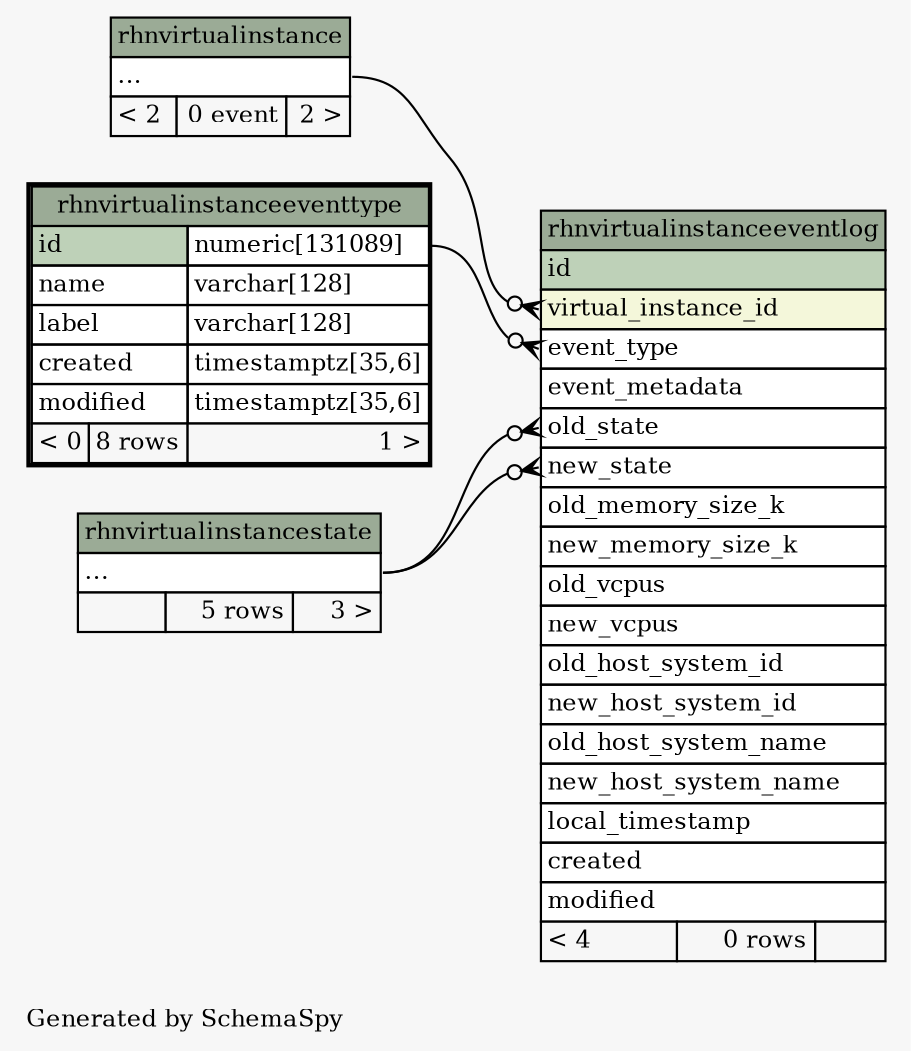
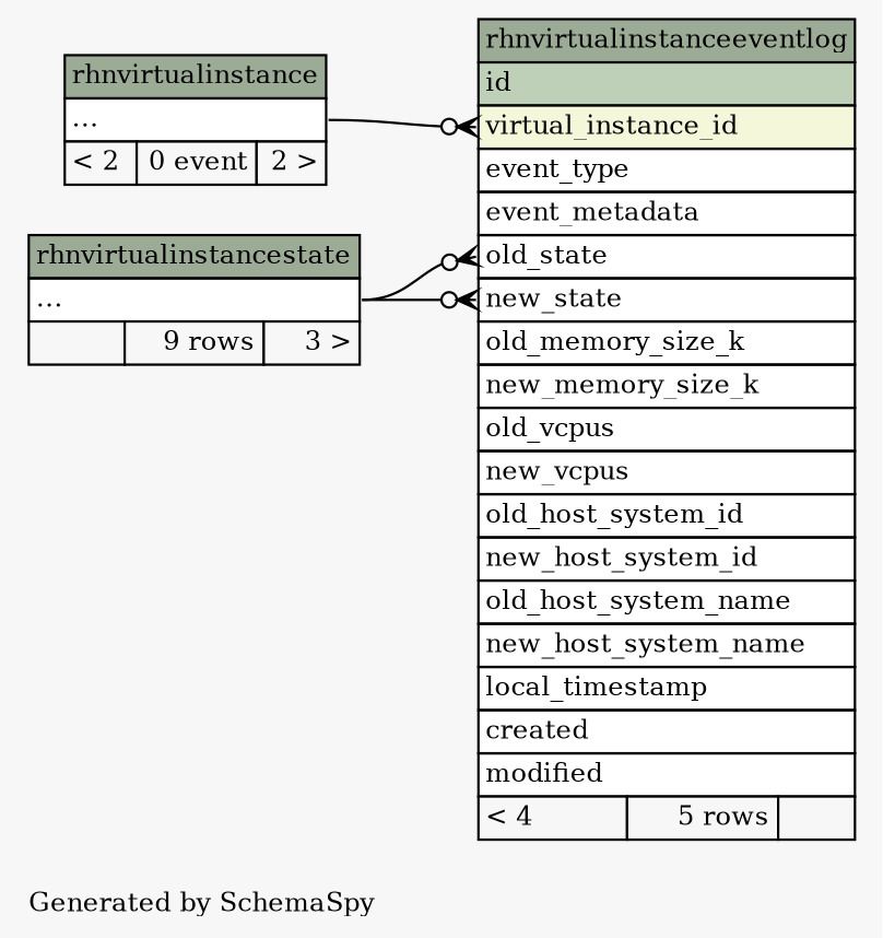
  digraph {
    bgcolor="#f7f7f7"
    fontname="DejaVu Serif"
    fontsize=11
    label="\nGenerated by SchemaSpy"
    labeljust=l
    nodesep=0.18
    rankdir=RL
    ranksep=0.46
    node [fontname="DejaVu Serif" fontsize=11 shape=plaintext]
    edge [arrowhead=none arrowsize=0.8 arrowtail=crowodot dir=back fontname="DejaVu Serif" headport="elipses:e"]
-   n1 [label=<     <TABLE BORDER="0" CELLBORDER="1" CELLSPACING="0" BGCOLOR="#ffffff">       <TR><TD COLSPAN="3" BGCOLOR="#9bab96" ALIGN="CENTER">rhnvirtualinstanceeventlog</TD></TR>       <TR><TD PORT="id" COLSPAN="3" BGCOLOR="#bed1b8" ALIGN="LEFT">id</TD></TR>       <TR><TD PORT="virtual_instance_id" COLSPAN="3" BGCOLOR="#f4f7da" ALIGN="LEFT">virtual_instance_id</TD></TR>       <TR><TD PORT="event_type" COLSPAN="3" ALIGN="LEFT">event_type</TD></TR>       <TR><TD PORT="event_metadata" COLSPAN="3" ALIGN="LEFT">event_metadata</TD></TR>       <TR><TD PORT="old_state" COLSPAN="3" ALIGN="LEFT">old_state</TD></TR>       <TR><TD PORT="new_state" COLSPAN="3" ALIGN="LEFT">new_state</TD></TR>       <TR><TD PORT="old_memory_size_k" COLSPAN="3" ALIGN="LEFT">old_memory_size_k</TD></TR>       <TR><TD PORT="new_memory_size_k" COLSPAN="3" ALIGN="LEFT">new_memory_size_k</TD></TR>       <TR><TD PORT="old_vcpus" COLSPAN="3" ALIGN="LEFT">old_vcpus</TD></TR>       <TR><TD PORT="new_vcpus" COLSPAN="3" ALIGN="LEFT">new_vcpus</TD></TR>       <TR><TD PORT="old_host_system_id" COLSPAN="3" ALIGN="LEFT">old_host_system_id</TD></TR>       <TR><TD PORT="new_host_system_id" COLSPAN="3" ALIGN="LEFT">new_host_system_id</TD></TR>       <TR><TD PORT="old_host_system_name" COLSPAN="3" ALIGN="LEFT">old_host_system_name</TD></TR>       <TR><TD PORT="new_host_system_name" COLSPAN="3" ALIGN="LEFT">new_host_system_name</TD></TR>       <TR><TD PORT="local_timestamp" COLSPAN="3" ALIGN="LEFT">local_timestamp</TD></TR>       <TR><TD PORT="created" COLSPAN="3" ALIGN="LEFT">created</TD></TR>       <TR><TD PORT="modified" COLSPAN="3" ALIGN="LEFT">modified</TD></TR>       <TR><TD ALIGN="LEFT" BGCOLOR="#f7f7f7">&lt; 4</TD><TD ALIGN="RIGHT" BGCOLOR="#f7f7f7">0 rows</TD><TD ALIGN="RIGHT" BGCOLOR="#f7f7f7">  </TD></TR>     </TABLE>>]
-   n2 [label=<     <TABLE BORDER="2" CELLBORDER="1" CELLSPACING="0" BGCOLOR="#ffffff">       <TR><TD COLSPAN="3" BGCOLOR="#9bab96" ALIGN="CENTER">rhnvirtualinstanceeventtype</TD></TR>       <TR><TD PORT="id" COLSPAN="2" BGCOLOR="#bed1b8" ALIGN="LEFT">id</TD><TD PORT="id.type" ALIGN="LEFT">numeric[131089]</TD></TR>       <TR><TD PORT="name" COLSPAN="2" ALIGN="LEFT">name</TD><TD PORT="name.type" ALIGN="LEFT">varchar[128]</TD></TR>       <TR><TD PORT="label" COLSPAN="2" ALIGN="LEFT">label</TD><TD PORT="label.type" ALIGN="LEFT">varchar[128]</TD></TR>       <TR><TD PORT="created" COLSPAN="2" ALIGN="LEFT">created</TD><TD PORT="created.type" ALIGN="LEFT">timestamptz[35,6]</TD></TR>       <TR><TD PORT="modified" COLSPAN="2" ALIGN="LEFT">modified</TD><TD PORT="modified.type" ALIGN="LEFT">timestamptz[35,6]</TD></TR>       <TR><TD ALIGN="LEFT" BGCOLOR="#f7f7f7">&lt; 0</TD><TD ALIGN="RIGHT" BGCOLOR="#f7f7f7">8 rows</TD><TD ALIGN="RIGHT" BGCOLOR="#f7f7f7">1 &gt;</TD></TR>     </TABLE>>]
-   n3 [label=<     <TABLE BORDER="0" CELLBORDER="1" CELLSPACING="0" BGCOLOR="#ffffff">       <TR><TD COLSPAN="3" BGCOLOR="#9bab96" ALIGN="CENTER">rhnvirtualinstancestate</TD></TR>       <TR><TD PORT="elipses" COLSPAN="3" ALIGN="LEFT">...</TD></TR>       <TR><TD ALIGN="LEFT" BGCOLOR="#f7f7f7">  </TD><TD ALIGN="RIGHT" BGCOLOR="#f7f7f7">5 rows</TD><TD ALIGN="RIGHT" BGCOLOR="#f7f7f7">3 &gt;</TD></TR>     </TABLE>>]
+   n1 [label=<     <TABLE BORDER="0" CELLBORDER="1" CELLSPACING="0" BGCOLOR="#ffffff">       <TR><TD COLSPAN="3" BGCOLOR="#9bab96" ALIGN="CENTER">rhnvirtualinstanceeventlog</TD></TR>       <TR><TD PORT="id" COLSPAN="3" BGCOLOR="#bed1b8" ALIGN="LEFT">id</TD></TR>       <TR><TD PORT="virtual_instance_id" COLSPAN="3" BGCOLOR="#f4f7da" ALIGN="LEFT">virtual_instance_id</TD></TR>       <TR><TD PORT="event_type" COLSPAN="3" ALIGN="LEFT">event_type</TD></TR>       <TR><TD PORT="event_metadata" COLSPAN="3" ALIGN="LEFT">event_metadata</TD></TR>       <TR><TD PORT="old_state" COLSPAN="3" ALIGN="LEFT">old_state</TD></TR>       <TR><TD PORT="new_state" COLSPAN="3" ALIGN="LEFT">new_state</TD></TR>       <TR><TD PORT="old_memory_size_k" COLSPAN="3" ALIGN="LEFT">old_memory_size_k</TD></TR>       <TR><TD PORT="new_memory_size_k" COLSPAN="3" ALIGN="LEFT">new_memory_size_k</TD></TR>       <TR><TD PORT="old_vcpus" COLSPAN="3" ALIGN="LEFT">old_vcpus</TD></TR>       <TR><TD PORT="new_vcpus" COLSPAN="3" ALIGN="LEFT">new_vcpus</TD></TR>       <TR><TD PORT="old_host_system_id" COLSPAN="3" ALIGN="LEFT">old_host_system_id</TD></TR>       <TR><TD PORT="new_host_system_id" COLSPAN="3" ALIGN="LEFT">new_host_system_id</TD></TR>       <TR><TD PORT="old_host_system_name" COLSPAN="3" ALIGN="LEFT">old_host_system_name</TD></TR>       <TR><TD PORT="new_host_system_name" COLSPAN="3" ALIGN="LEFT">new_host_system_name</TD></TR>       <TR><TD PORT="local_timestamp" COLSPAN="3" ALIGN="LEFT">local_timestamp</TD></TR>       <TR><TD PORT="created" COLSPAN="3" ALIGN="LEFT">created</TD></TR>       <TR><TD PORT="modified" COLSPAN="3" ALIGN="LEFT">modified</TD></TR>       <TR><TD ALIGN="LEFT" BGCOLOR="#f7f7f7">&lt; 4</TD><TD ALIGN="RIGHT" BGCOLOR="#f7f7f7">5 rows</TD><TD ALIGN="RIGHT" BGCOLOR="#f7f7f7">  </TD></TR>     </TABLE>>]
+   n3 [label=<     <TABLE BORDER="0" CELLBORDER="1" CELLSPACING="0" BGCOLOR="#ffffff">       <TR><TD COLSPAN="3" BGCOLOR="#9bab96" ALIGN="CENTER">rhnvirtualinstancestate</TD></TR>       <TR><TD PORT="elipses" COLSPAN="3" ALIGN="LEFT">...</TD></TR>       <TR><TD ALIGN="LEFT" BGCOLOR="#f7f7f7">  </TD><TD ALIGN="RIGHT" BGCOLOR="#f7f7f7">9 rows</TD><TD ALIGN="RIGHT" BGCOLOR="#f7f7f7">3 &gt;</TD></TR>     </TABLE>>]
    n4 [label=<     <TABLE BORDER="0" CELLBORDER="1" CELLSPACING="0" BGCOLOR="#ffffff">       <TR><TD COLSPAN="3" BGCOLOR="#9bab96" ALIGN="CENTER">rhnvirtualinstance</TD></TR>       <TR><TD PORT="elipses" COLSPAN="3" ALIGN="LEFT">...</TD></TR>       <TR><TD ALIGN="LEFT" BGCOLOR="#f7f7f7">&lt; 2</TD><TD ALIGN="RIGHT" BGCOLOR="#f7f7f7">0 event</TD><TD ALIGN="RIGHT" BGCOLOR="#f7f7f7">2 &gt;</TD></TR>     </TABLE>>]
-   n1 -> n2 [headport="id.type:e" tailport="event_type:w"]
    n1 -> n3 [tailport="new_state:w"]
    n1 -> n3 [tailport="old_state:w"]
    n1 -> n4 [tailport="virtual_instance_id:w"]
  }
